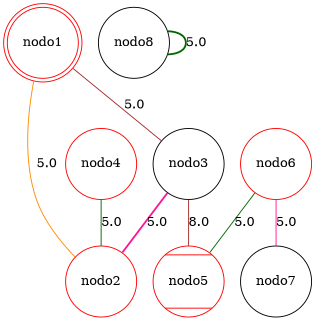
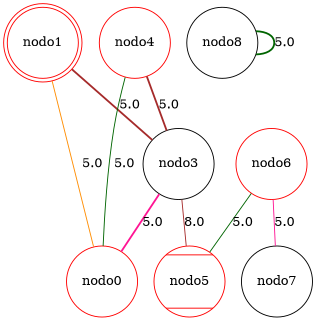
  graph {
    rankdir=TB
    node [color=red shape=circle]
    edge [color=brown style=solid]
    nodo1 [shape=doublecircle]
-   nodo2
+   nodo2 [label=nodo0]
    nodo3 [color=black]
    nodo5 [shape=Mcircle]
    nodo6
    nodo7 [color=""]
    nodo4
    nodo8 [color=""]
    nodo1 -- nodo2 [color=darkorange label=5.0]
-   nodo1 -- nodo3 [label=5.0]
+   nodo1 -- nodo3 [label=5.0 style=bold]
    nodo3 -- nodo2 [color=deeppink label=5.0 style=bold]
    nodo3 -- nodo5 [label=8.0]
    nodo6 -- nodo5 [color=darkgreen label=5.0]
    nodo6 -- nodo7 [color=deeppink label=5.0]
    nodo4 -- nodo2 [color=darkgreen label=5.0]
+   nodo4 -- nodo3 [label=5.0 style=bold]
    nodo8 -- nodo8 [color=darkgreen label=5.0 style=bold]
  }
